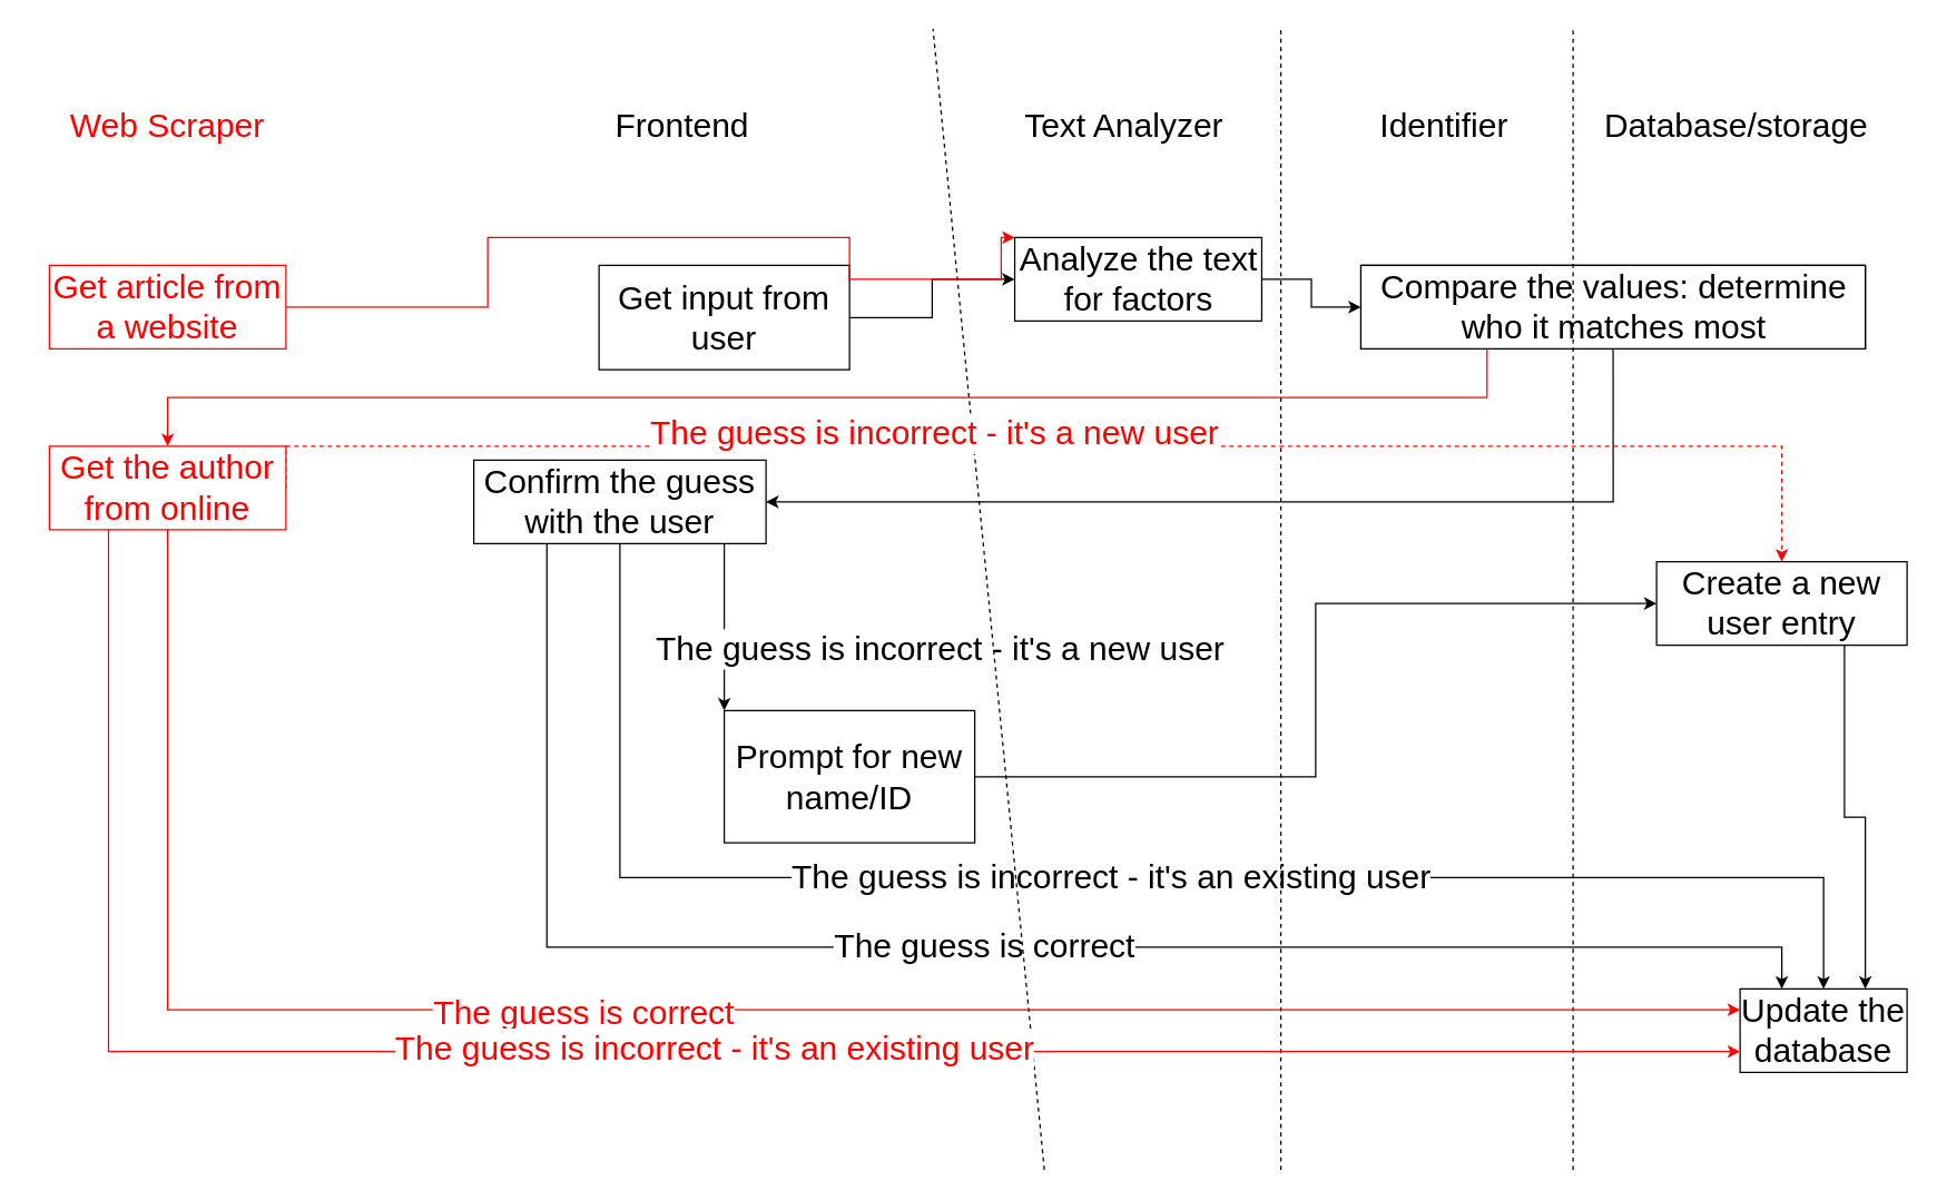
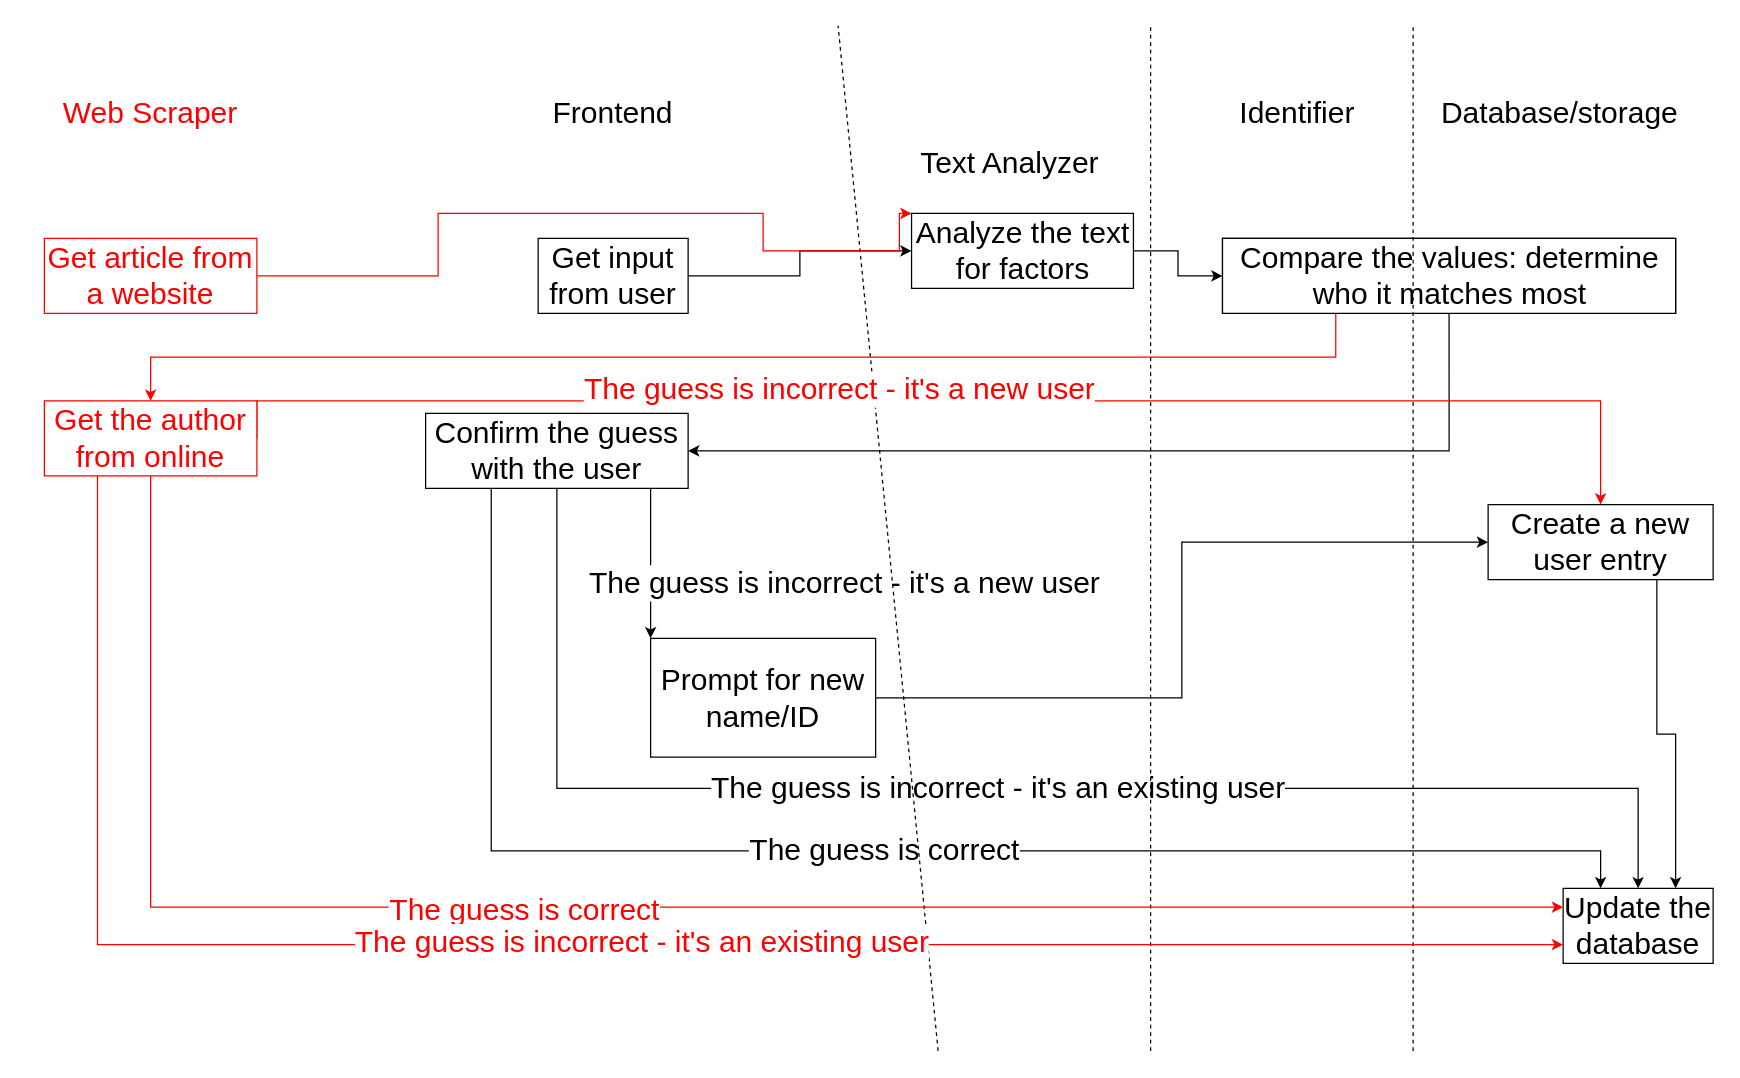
  <mxCell id="0" />
  <mxCell id="1" parent="0" />
  <mxCell id="2" style="edgeStyle=orthogonalEdgeStyle;rounded=0;orthogonalLoop=1;jettySize=auto;html=1;exitX=1;exitY=0.5;exitDx=0;exitDy=0;entryX=0;entryY=0.5;entryDx=0;entryDy=0;fontSize=24;" parent="1" source="3" target="7" edge="1"><mxGeometry relative="1" as="geometry" /></mxCell>
- <mxCell id="3" value="Get input from user" style="rounded=0;whiteSpace=wrap;html=1;fontSize=24;" parent="1" vertex="1"><mxGeometry x="430" y="190" width="180" height="75" as="geometry" /></mxCell>
+ <mxCell id="3" value="Get input from user" style="rounded=0;whiteSpace=wrap;html=1;fontSize=24;" parent="1" vertex="1"><mxGeometry x="430" y="190" width="120" height="60" as="geometry" /></mxCell>
  <mxCell id="4" value="Frontend" style="text;html=1;strokeColor=none;fillColor=none;align=center;verticalAlign=middle;whiteSpace=wrap;rounded=0;fontSize=24;" parent="1" vertex="1"><mxGeometry x="425" y="80" width="130" height="20" as="geometry" /></mxCell>
- <mxCell id="5" value="Text Analyzer" style="text;html=1;strokeColor=none;fillColor=none;align=center;verticalAlign=middle;whiteSpace=wrap;rounded=0;fontSize=24;" parent="1" vertex="1"><mxGeometry x="710" y="80" width="195" height="20" as="geometry" /></mxCell>
+ <mxCell id="5" value="Text Analyzer" style="text;html=1;strokeColor=none;fillColor=none;align=center;verticalAlign=middle;whiteSpace=wrap;rounded=0;fontSize=24;" parent="1" vertex="1"><mxGeometry x="710" y="120" width="195" height="20" as="geometry" /></mxCell>
  <mxCell id="6" style="edgeStyle=orthogonalEdgeStyle;rounded=0;orthogonalLoop=1;jettySize=auto;html=1;exitX=1;exitY=0.5;exitDx=0;exitDy=0;entryX=0;entryY=0.5;entryDx=0;entryDy=0;fontSize=24;" parent="1" source="7" target="10" edge="1"><mxGeometry relative="1" as="geometry" /></mxCell>
  <mxCell id="7" value="&lt;font style=&quot;font-size: 24px;&quot;&gt;Analyze the text for factors&lt;/font&gt;" style="rounded=0;whiteSpace=wrap;html=1;fontSize=24;" parent="1" vertex="1"><mxGeometry x="728.75" y="170" width="177.5" height="60" as="geometry" /></mxCell>
  <mxCell id="8" value="Identifier" style="text;html=1;strokeColor=none;fillColor=none;align=center;verticalAlign=middle;whiteSpace=wrap;rounded=0;fontSize=24;" parent="1" vertex="1"><mxGeometry x="940" y="80" width="195" height="20" as="geometry" /></mxCell>
  <mxCell id="9" style="edgeStyle=orthogonalEdgeStyle;rounded=0;orthogonalLoop=1;jettySize=auto;html=1;exitX=0.5;exitY=1;exitDx=0;exitDy=0;entryX=1;entryY=0.5;entryDx=0;entryDy=0;fontSize=24;" parent="1" source="10" target="14" edge="1"><mxGeometry relative="1" as="geometry" /></mxCell>
  <mxCell id="10" value="&lt;font style=&quot;font-size: 12px&quot;&gt;Compare the values: determine who it matches most&lt;/font&gt;" style="rounded=0;whiteSpace=wrap;html=1;fontSize=24;" parent="1" vertex="1"><mxGeometry x="977.5" y="190" width="362.5" height="60" as="geometry" /></mxCell>
  <mxCell id="11" value="The guess is correct" style="edgeStyle=orthogonalEdgeStyle;rounded=0;orthogonalLoop=1;jettySize=auto;html=1;exitX=0.25;exitY=1;exitDx=0;exitDy=0;fontSize=24;entryX=0.25;entryY=0;entryDx=0;entryDy=0;" parent="1" source="14" target="17" edge="1"><mxGeometry relative="1" as="geometry"><mxPoint x="970" y="520" as="targetPoint" /><Array as="points"><mxPoint x="393" y="680" /><mxPoint x="1280" y="680" /></Array></mxGeometry></mxCell>
  <mxCell id="12" value="The guess is incorrect - it's a new user" style="edgeStyle=orthogonalEdgeStyle;rounded=0;orthogonalLoop=1;jettySize=auto;html=1;fontSize=24;exitX=0.75;exitY=1;exitDx=0;exitDy=0;entryX=0;entryY=0;entryDx=0;entryDy=0;" parent="1" source="14" target="22" edge="1"><mxGeometry x="0.355" y="155" relative="1" as="geometry"><mxPoint x="520" y="500" as="targetPoint" /><mxPoint x="370" y="450" as="sourcePoint" /><Array as="points"><mxPoint x="520" y="390" /><mxPoint x="520" y="510" /></Array><mxPoint y="1" as="offset" /></mxGeometry></mxCell>
  <mxCell id="13" value="The guess is incorrect - it's an existing user" style="edgeStyle=orthogonalEdgeStyle;rounded=0;orthogonalLoop=1;jettySize=auto;html=1;exitX=0.5;exitY=1;exitDx=0;exitDy=0;fontSize=24;entryX=0.5;entryY=0;entryDx=0;entryDy=0;" parent="1" source="14" target="17" edge="1"><mxGeometry relative="1" as="geometry"><mxPoint x="1060" y="490" as="targetPoint" /><Array as="points"><mxPoint x="490" y="630" /><mxPoint x="1260" y="630" /></Array></mxGeometry></mxCell>
  <mxCell id="14" value="&lt;font style=&quot;font-size: 24px;&quot;&gt;Confirm the guess with the user&lt;/font&gt;" style="rounded=0;whiteSpace=wrap;html=1;fontSize=24;" parent="1" vertex="1"><mxGeometry x="340" y="330" width="210" height="60" as="geometry" /></mxCell>
  <mxCell id="15" style="edgeStyle=orthogonalEdgeStyle;rounded=0;orthogonalLoop=1;jettySize=auto;html=1;exitX=0.75;exitY=1;exitDx=0;exitDy=0;entryX=0.75;entryY=0;entryDx=0;entryDy=0;fontSize=24;" parent="1" source="16" target="17" edge="1"><mxGeometry relative="1" as="geometry" /></mxCell>
  <mxCell id="16" value="Create a new user entry" style="rounded=0;whiteSpace=wrap;html=1;fontSize=24;" parent="1" vertex="1"><mxGeometry x="1190" y="403" width="180" height="60" as="geometry" /></mxCell>
  <mxCell id="17" value="Update the database" style="rounded=0;whiteSpace=wrap;html=1;fontSize=24;" parent="1" vertex="1"><mxGeometry x="1250" y="710" width="120" height="60" as="geometry" /></mxCell>
  <mxCell id="18" value="Database/storage" style="text;html=1;strokeColor=none;fillColor=none;align=center;verticalAlign=middle;whiteSpace=wrap;rounded=0;fontSize=24;" parent="1" vertex="1"><mxGeometry x="1150" y="80" width="195" height="20" as="geometry" /></mxCell>
  <mxCell id="19" style="edgeStyle=orthogonalEdgeStyle;rounded=0;orthogonalLoop=1;jettySize=auto;html=1;exitX=0.25;exitY=1;exitDx=0;exitDy=0;strokeColor=#FF0000;fontSize=24;fontColor=#ff0000;entryX=0.5;entryY=0;entryDx=0;entryDy=0;" edge="1" parent="1" source="20" target="35"><mxGeometry relative="1" as="geometry"><mxPoint x="120" y="320" as="targetPoint" /></mxGeometry></mxCell>
  <mxCell id="20" value="&lt;font style=&quot;font-size: 24px;&quot;&gt;Compare the values: determine who it matches most&lt;/font&gt;" style="rounded=0;whiteSpace=wrap;html=1;fontSize=24;" parent="1" vertex="1"><mxGeometry x="977.5" y="190" width="362.5" height="60" as="geometry" /></mxCell>
  <mxCell id="21" style="edgeStyle=orthogonalEdgeStyle;rounded=0;orthogonalLoop=1;jettySize=auto;html=1;exitX=1;exitY=0.5;exitDx=0;exitDy=0;entryX=0;entryY=0.5;entryDx=0;entryDy=0;fontSize=24;" parent="1" source="22" target="16" edge="1"><mxGeometry relative="1" as="geometry" /></mxCell>
  <mxCell id="22" value="Prompt for new name/ID" style="rounded=0;whiteSpace=wrap;html=1;fontSize=24;" parent="1" vertex="1"><mxGeometry x="520" y="510" width="180" height="95" as="geometry" /></mxCell>
  <mxCell id="23" value="" style="endArrow=none;dashed=1;html=1;fontSize=24;" parent="1" edge="1"><mxGeometry width="50" height="50" relative="1" as="geometry"><mxPoint x="750" y="840" as="sourcePoint" /><mxPoint x="670" as="targetPoint" y="20" /></mxGeometry></mxCell>
  <mxCell id="24" value="" style="endArrow=none;dashed=1;html=1;fontSize=24;" parent="1" edge="1"><mxGeometry width="50" height="50" relative="1" as="geometry"><mxPoint x="920" y="840" as="sourcePoint" /><mxPoint x="920" as="targetPoint" y="20" /></mxGeometry></mxCell>
  <mxCell id="25" value="" style="endArrow=none;dashed=1;html=1;fontSize=24;" parent="1" edge="1"><mxGeometry width="50" height="50" relative="1" as="geometry"><mxPoint x="1130" y="840" as="sourcePoint" /><mxPoint x="1130" as="targetPoint" y="20" /></mxGeometry></mxCell>
  <mxCell id="26" value="Web Scraper" style="text;html=1;strokeColor=none;fillColor=none;align=center;verticalAlign=middle;whiteSpace=wrap;rounded=0;fontSize=24;fontColor=#FF0000;" vertex="1" parent="1"><mxGeometry x="20" y="80" width="200" height="20" as="geometry" /></mxCell>
  <mxCell id="27" style="edgeStyle=orthogonalEdgeStyle;rounded=0;orthogonalLoop=1;jettySize=auto;html=1;exitX=1;exitY=0.5;exitDx=0;exitDy=0;fontSize=24;fontColor=#ff0000;strokeColor=#FF0000;entryX=0;entryY=0;entryDx=0;entryDy=0;" edge="1" parent="1" source="28" target="7"><mxGeometry relative="1" as="geometry"><mxPoint x="700" y="220" as="targetPoint" /><Array as="points"><mxPoint x="350" y="220" /><mxPoint x="350" y="170" /><mxPoint x="610" y="170" /><mxPoint x="610" y="200" /><mxPoint x="719" y="200" /></Array></mxGeometry></mxCell>
  <mxCell id="28" value="Get article from a website" style="rounded=0;whiteSpace=wrap;html=1;fontSize=24;strokeColor=#FF0000;fontColor=#ff0000;" vertex="1" parent="1"><mxGeometry x="35" y="190" width="170" height="60" as="geometry" /></mxCell>
- <mxCell id="29" style="edgeStyle=orthogonalEdgeStyle;rounded=0;orthogonalLoop=1;jettySize=auto;html=1;exitX=1;exitY=0.5;exitDx=0;exitDy=0;entryX=0.5;entryY=0;entryDx=0;entryDy=0;strokeColor=#FF0000;fontSize=24;fontColor=#ff0000;dashed=1;" edge="1" parent="1" source="35" target="16"><mxGeometry relative="1" as="geometry"><Array as="points"><mxPoint x="205" y="320" /><mxPoint x="1280" y="320" /></Array></mxGeometry></mxCell>
+ <mxCell id="29" style="edgeStyle=orthogonalEdgeStyle;rounded=0;orthogonalLoop=1;jettySize=auto;html=1;exitX=1;exitY=0.5;exitDx=0;exitDy=0;entryX=0.5;entryY=0;entryDx=0;entryDy=0;strokeColor=#FF0000;fontSize=24;fontColor=#ff0000;" edge="1" parent="1" source="35" target="16"><mxGeometry relative="1" as="geometry"><Array as="points"><mxPoint x="205" y="320" /><mxPoint x="1280" y="320" /></Array></mxGeometry></mxCell>
  <mxCell id="30" value="&lt;span&gt;&lt;font color=&quot;#ff0000&quot;&gt;The guess is incorrect - it's a new user&lt;/font&gt;&lt;/span&gt;" style="edgeLabel;html=1;align=center;verticalAlign=middle;resizable=0;points=[];fontSize=24;fontColor=#ff0000;" vertex="1" connectable="0" parent="29"><mxGeometry x="-0.253" relative="1" as="geometry"><mxPoint x="51" y="-10" as="offset" /></mxGeometry></mxCell>
  <mxCell id="31" style="edgeStyle=orthogonalEdgeStyle;rounded=0;orthogonalLoop=1;jettySize=auto;html=1;exitX=0.5;exitY=1;exitDx=0;exitDy=0;strokeColor=#FF0000;fontSize=24;fontColor=#ff0000;entryX=0;entryY=0.25;entryDx=0;entryDy=0;" edge="1" parent="1" source="35" target="17"><mxGeometry relative="1" as="geometry"><mxPoint x="1230" y="720" as="targetPoint" /><Array as="points"><mxPoint x="120" y="725" /></Array></mxGeometry></mxCell>
  <mxCell id="32" value="&lt;span&gt;The guess is correct&lt;/span&gt;" style="edgeLabel;html=1;align=center;verticalAlign=middle;resizable=0;points=[];fontSize=24;fontColor=#ff0000;" vertex="1" connectable="0" parent="31"><mxGeometry x="-0.129" y="-2" relative="1" as="geometry"><mxPoint x="1" as="offset" /></mxGeometry></mxCell>
  <mxCell id="33" style="edgeStyle=orthogonalEdgeStyle;rounded=0;orthogonalLoop=1;jettySize=auto;html=1;exitX=0.25;exitY=1;exitDx=0;exitDy=0;entryX=0;entryY=0.75;entryDx=0;entryDy=0;strokeColor=#FF0000;fontSize=24;fontColor=#ff0000;" edge="1" parent="1" source="35" target="17"><mxGeometry relative="1" as="geometry" /></mxCell>
  <mxCell id="34" value="&lt;span&gt;&lt;font color=&quot;#ff0000&quot;&gt;The guess is incorrect - it's an existing user&lt;/font&gt;&lt;br&gt;&lt;/span&gt;" style="edgeLabel;html=1;align=center;verticalAlign=middle;resizable=0;points=[];fontSize=24;fontColor=#ff0000;" vertex="1" connectable="0" parent="33"><mxGeometry x="0.047" y="3" relative="1" as="geometry"><mxPoint as="offset" /></mxGeometry></mxCell>
  <mxCell id="35" value="Get the author from online" style="rounded=0;whiteSpace=wrap;html=1;fontSize=24;strokeColor=#FF0000;fontColor=#ff0000;" vertex="1" parent="1"><mxGeometry x="35" y="320" width="170" height="60" as="geometry" /></mxCell>
